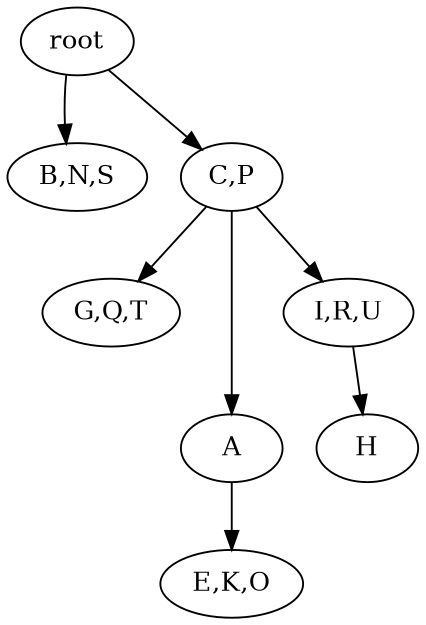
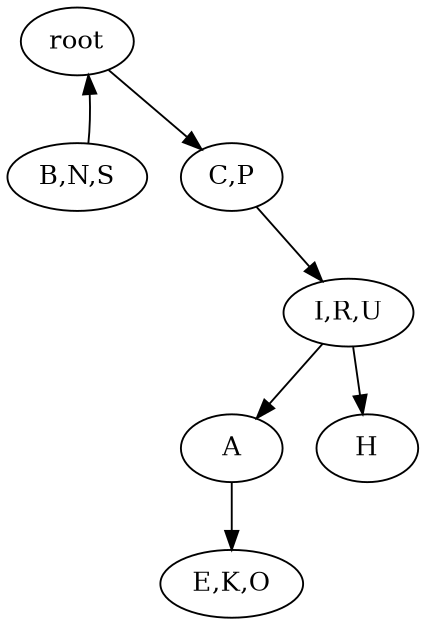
  strict digraph {
    n1 [label=root]
    n2 [label="B,N,S"]
    n3 [label="C,P"]
-   n4 [label="G,Q,T"]
    n5 [label="I,R,U"]
    n6 [label=A]
    n7 [label=H]
    n8 [label="E,K,O"]
-   n1 -> n2
+   n2 -> n1
    n1 -> n3
-   n3 -> n4
    n3 -> n5
-   n3 -> n6
+   n5 -> n6
    n5 -> n7
    n6 -> n8
  }
